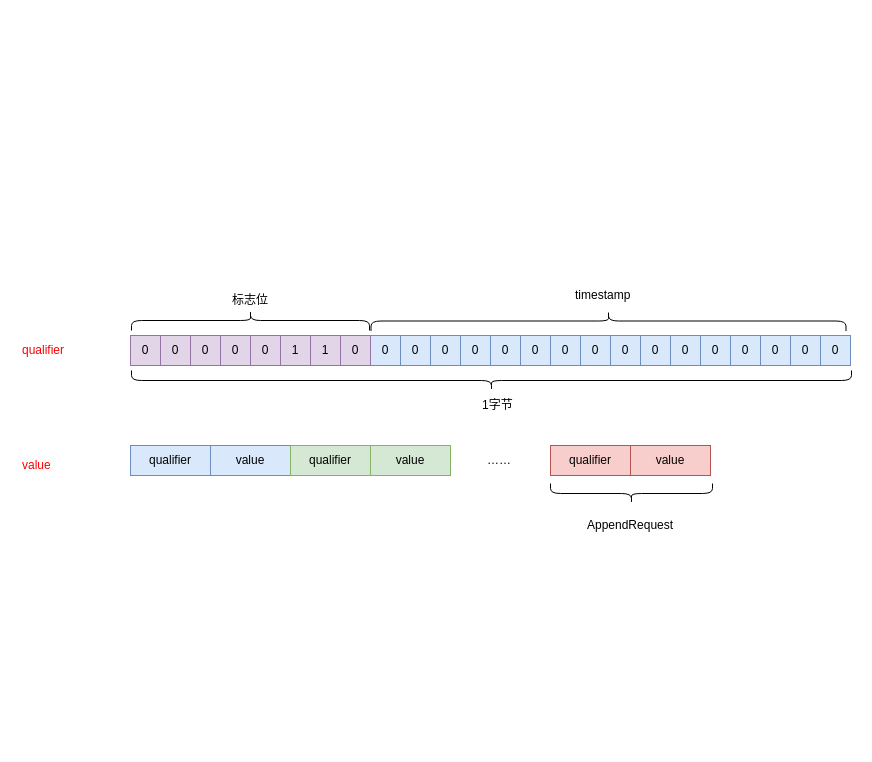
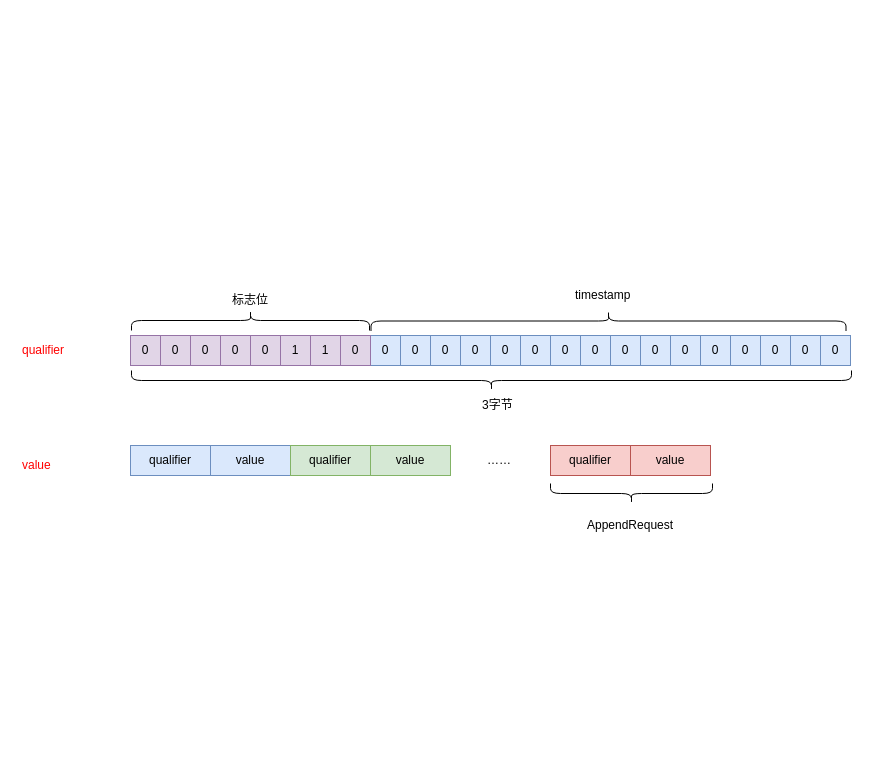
  <mxCell id="0" />
  <mxCell id="1" parent="0" />
  <mxCell id="2" value="0" style="rounded=0;whiteSpace=wrap;html=1;fillColor=#dae8fc;strokeColor=#6c8ebf;" vertex="1" parent="1"><mxGeometry x="370" y="335" width="30" height="30" as="geometry" /></mxCell>
  <mxCell id="3" value="0" style="rounded=0;whiteSpace=wrap;html=1;fillColor=#dae8fc;strokeColor=#6c8ebf;" vertex="1" parent="1"><mxGeometry x="400" y="335" width="30" height="30" as="geometry" /></mxCell>
  <mxCell id="4" value="0" style="rounded=0;whiteSpace=wrap;html=1;fillColor=#dae8fc;strokeColor=#6c8ebf;" vertex="1" parent="1"><mxGeometry x="430" y="335" width="30" height="30" as="geometry" /></mxCell>
  <mxCell id="5" value="0" style="rounded=0;whiteSpace=wrap;html=1;fillColor=#dae8fc;strokeColor=#6c8ebf;" vertex="1" parent="1"><mxGeometry x="460" y="335" width="30" height="30" as="geometry" /></mxCell>
  <mxCell id="6" value="0" style="rounded=0;whiteSpace=wrap;html=1;fillColor=#dae8fc;strokeColor=#6c8ebf;" vertex="1" parent="1"><mxGeometry x="490" y="335" width="30" height="30" as="geometry" /></mxCell>
  <mxCell id="7" value="0" style="rounded=0;whiteSpace=wrap;html=1;fillColor=#dae8fc;strokeColor=#6c8ebf;" vertex="1" parent="1"><mxGeometry x="520" y="335" width="30" height="30" as="geometry" /></mxCell>
  <mxCell id="8" value="0" style="rounded=0;whiteSpace=wrap;html=1;fillColor=#dae8fc;strokeColor=#6c8ebf;" vertex="1" parent="1"><mxGeometry x="550" y="335" width="30" height="30" as="geometry" /></mxCell>
  <mxCell id="9" value="0" style="rounded=0;whiteSpace=wrap;html=1;fillColor=#dae8fc;strokeColor=#6c8ebf;" vertex="1" parent="1"><mxGeometry x="580" y="335" width="30" height="30" as="geometry" /></mxCell>
  <mxCell id="10" value="0" style="rounded=0;whiteSpace=wrap;html=1;fillColor=#dae8fc;strokeColor=#6c8ebf;" vertex="1" parent="1"><mxGeometry x="610" y="335" width="30" height="30" as="geometry" /></mxCell>
  <mxCell id="11" value="0" style="rounded=0;whiteSpace=wrap;html=1;fillColor=#dae8fc;strokeColor=#6c8ebf;" vertex="1" parent="1"><mxGeometry x="640" y="335" width="30" height="30" as="geometry" /></mxCell>
  <mxCell id="12" value="0" style="rounded=0;whiteSpace=wrap;html=1;fillColor=#dae8fc;strokeColor=#6c8ebf;" vertex="1" parent="1"><mxGeometry x="670" y="335" width="30" height="30" as="geometry" /></mxCell>
  <mxCell id="13" value="0" style="rounded=0;whiteSpace=wrap;html=1;fillColor=#dae8fc;strokeColor=#6c8ebf;" vertex="1" parent="1"><mxGeometry x="700" y="335" width="30" height="30" as="geometry" /></mxCell>
  <mxCell id="14" value="0" style="rounded=0;whiteSpace=wrap;html=1;fillColor=#dae8fc;strokeColor=#6c8ebf;" vertex="1" parent="1"><mxGeometry x="730" y="335" width="30" height="30" as="geometry" /></mxCell>
  <mxCell id="15" value="0" style="rounded=0;whiteSpace=wrap;html=1;fillColor=#dae8fc;strokeColor=#6c8ebf;" vertex="1" parent="1"><mxGeometry x="790" y="335" width="30" height="30" as="geometry" /></mxCell>
  <mxCell id="16" value="0" style="rounded=0;whiteSpace=wrap;html=1;fillColor=#dae8fc;strokeColor=#6c8ebf;" vertex="1" parent="1"><mxGeometry x="820" y="335" width="30" height="30" as="geometry" /></mxCell>
  <mxCell id="17" value="0" style="rounded=0;whiteSpace=wrap;html=1;fillColor=#dae8fc;strokeColor=#6c8ebf;" vertex="1" parent="1"><mxGeometry x="760" y="335" width="30" height="30" as="geometry" /></mxCell>
  <mxCell id="18" value="qualifier" style="text;html=1;resizable=0;points=[];autosize=1;align=left;verticalAlign=top;spacingTop=-4;fontColor=#FF0000;" vertex="1" parent="1"><mxGeometry x="20" y="340" width="60" height="20" as="geometry" /></mxCell>
  <mxCell id="19" value="value" style="text;html=1;resizable=0;points=[];autosize=1;align=left;verticalAlign=top;spacingTop=-4;fontColor=#FF0000;" vertex="1" parent="1"><mxGeometry x="20" y="455" width="40" height="20" as="geometry" /></mxCell>
  <mxCell id="20" value="" style="shape=curlyBracket;whiteSpace=wrap;html=1;rounded=1;rotation=90;" vertex="1" parent="1"><mxGeometry x="598" y="83" width="20" height="475" as="geometry" /></mxCell>
  <mxCell id="21" value="timestamp" style="text;html=1;resizable=0;points=[];autosize=1;align=left;verticalAlign=top;spacingTop=-4;" vertex="1" parent="1"><mxGeometry x="573" y="285" width="70" height="20" as="geometry" /></mxCell>
  <mxCell id="22" value="0" style="rounded=0;whiteSpace=wrap;html=1;fillColor=#e1d5e7;strokeColor=#9673a6;" vertex="1" parent="1"><mxGeometry x="160" y="335" width="30" height="30" as="geometry" /></mxCell>
  <mxCell id="23" value="0" style="rounded=0;whiteSpace=wrap;html=1;fillColor=#e1d5e7;strokeColor=#9673a6;" vertex="1" parent="1"><mxGeometry x="190" y="335" width="30" height="30" as="geometry" /></mxCell>
  <mxCell id="24" value="0" style="rounded=0;whiteSpace=wrap;html=1;fillColor=#e1d5e7;strokeColor=#9673a6;" vertex="1" parent="1"><mxGeometry x="220" y="335" width="30" height="30" as="geometry" /></mxCell>
  <mxCell id="25" value="0" style="rounded=0;whiteSpace=wrap;html=1;fillColor=#e1d5e7;strokeColor=#9673a6;" vertex="1" parent="1"><mxGeometry x="250" y="335" width="30" height="30" as="geometry" /></mxCell>
  <mxCell id="26" value="1" style="rounded=0;whiteSpace=wrap;html=1;fillColor=#e1d5e7;strokeColor=#9673a6;" vertex="1" parent="1"><mxGeometry x="280" y="335" width="30" height="30" as="geometry" /></mxCell>
  <mxCell id="27" value="1" style="rounded=0;whiteSpace=wrap;html=1;fillColor=#e1d5e7;strokeColor=#9673a6;" vertex="1" parent="1"><mxGeometry x="310" y="335" width="30" height="30" as="geometry" /></mxCell>
  <mxCell id="28" value="0" style="rounded=0;whiteSpace=wrap;html=1;fillColor=#e1d5e7;strokeColor=#9673a6;" vertex="1" parent="1"><mxGeometry x="340" y="335" width="30" height="30" as="geometry" /></mxCell>
  <mxCell id="29" value="0" style="rounded=0;whiteSpace=wrap;html=1;fillColor=#e1d5e7;strokeColor=#9673a6;" vertex="1" parent="1"><mxGeometry x="130" y="335" width="30" height="30" as="geometry" /></mxCell>
  <mxCell id="30" value="" style="shape=curlyBracket;whiteSpace=wrap;html=1;rounded=1;rotation=-90;" vertex="1" parent="1"><mxGeometry x="481" y="20" width="20" height="720" as="geometry" /></mxCell>
- <mxCell id="31" value="1字节" style="text;html=1;resizable=0;points=[];autosize=1;align=left;verticalAlign=top;spacingTop=-4;" vertex="1" parent="1"><mxGeometry x="480" y="395" width="50" height="20" as="geometry" /></mxCell>
+ <mxCell id="31" value="3字节" style="text;html=1;resizable=0;points=[];autosize=1;align=left;verticalAlign=top;spacingTop=-4;" vertex="1" parent="1"><mxGeometry x="480" y="395" width="50" height="20" as="geometry" /></mxCell>
  <mxCell id="32" value="" style="shape=curlyBracket;whiteSpace=wrap;html=1;rounded=1;rotation=90;" vertex="1" parent="1"><mxGeometry x="240" y="201" width="20" height="238" as="geometry" /></mxCell>
  <mxCell id="33" value="标志位" style="text;html=1;resizable=0;points=[];autosize=1;align=left;verticalAlign=top;spacingTop=-4;" vertex="1" parent="1"><mxGeometry x="230" y="290" width="50" height="20" as="geometry" /></mxCell>
  <mxCell id="34" value="qualifier" style="rounded=0;whiteSpace=wrap;html=1;fillColor=#dae8fc;strokeColor=#6c8ebf;" vertex="1" parent="1"><mxGeometry x="130" y="445" width="80" height="30" as="geometry" /></mxCell>
  <mxCell id="35" value="value" style="rounded=0;whiteSpace=wrap;html=1;fillColor=#dae8fc;strokeColor=#6c8ebf;" vertex="1" parent="1"><mxGeometry x="210" y="445" width="80" height="30" as="geometry" /></mxCell>
  <mxCell id="36" value="qualifier" style="rounded=0;whiteSpace=wrap;html=1;fillColor=#d5e8d4;strokeColor=#82b366;" vertex="1" parent="1"><mxGeometry y="445" width="80" height="30" as="geometry" x="290" /></mxCell>
  <mxCell id="37" value="value" style="rounded=0;whiteSpace=wrap;html=1;fillColor=#d5e8d4;strokeColor=#82b366;" vertex="1" parent="1"><mxGeometry x="370" y="445" width="80" height="30" as="geometry" /></mxCell>
  <mxCell id="38" value="qualifier" style="rounded=0;whiteSpace=wrap;html=1;fillColor=#f8cecc;strokeColor=#b85450;" vertex="1" parent="1"><mxGeometry x="550" y="445" width="80" height="30" as="geometry" /></mxCell>
  <mxCell id="39" value="value" style="rounded=0;whiteSpace=wrap;html=1;fillColor=#f8cecc;strokeColor=#b85450;" vertex="1" parent="1"><mxGeometry x="630" y="445" width="80" height="30" as="geometry" /></mxCell>
  <mxCell id="40" value="……" style="text;html=1;resizable=0;points=[];autosize=1;align=left;verticalAlign=top;spacingTop=-4;" vertex="1" parent="1"><mxGeometry x="485" y="450" width="40" height="20" as="geometry" /></mxCell>
  <mxCell id="41" value="" style="shape=curlyBracket;whiteSpace=wrap;html=1;rounded=1;rotation=-90;" vertex="1" parent="1"><mxGeometry x="621" y="412" width="20" height="162" as="geometry" /></mxCell>
  <mxCell id="42" value="AppendRequest" style="text;html=1;resizable=0;points=[];autosize=1;align=left;verticalAlign=top;spacingTop=-4;" vertex="1" parent="1"><mxGeometry x="585" y="515" width="100" height="20" as="geometry" /></mxCell>
